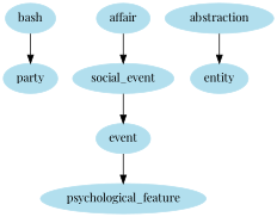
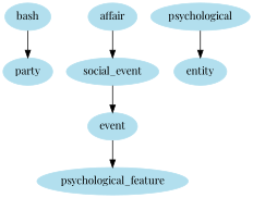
  digraph {
    fontname="Playfair Display"
    node [color=lightblue2 fontname="Playfair Display" style=filled]
    edge [fontname="Playfair Display"]
    bash
    party
    affair
    social_event
    event
    psychological_feature
-   abstraction
+   abstraction [label=psychological]
    entity
    bash -> party
    affair -> social_event
    social_event -> event
    event -> psychological_feature
    abstraction -> entity
  }
